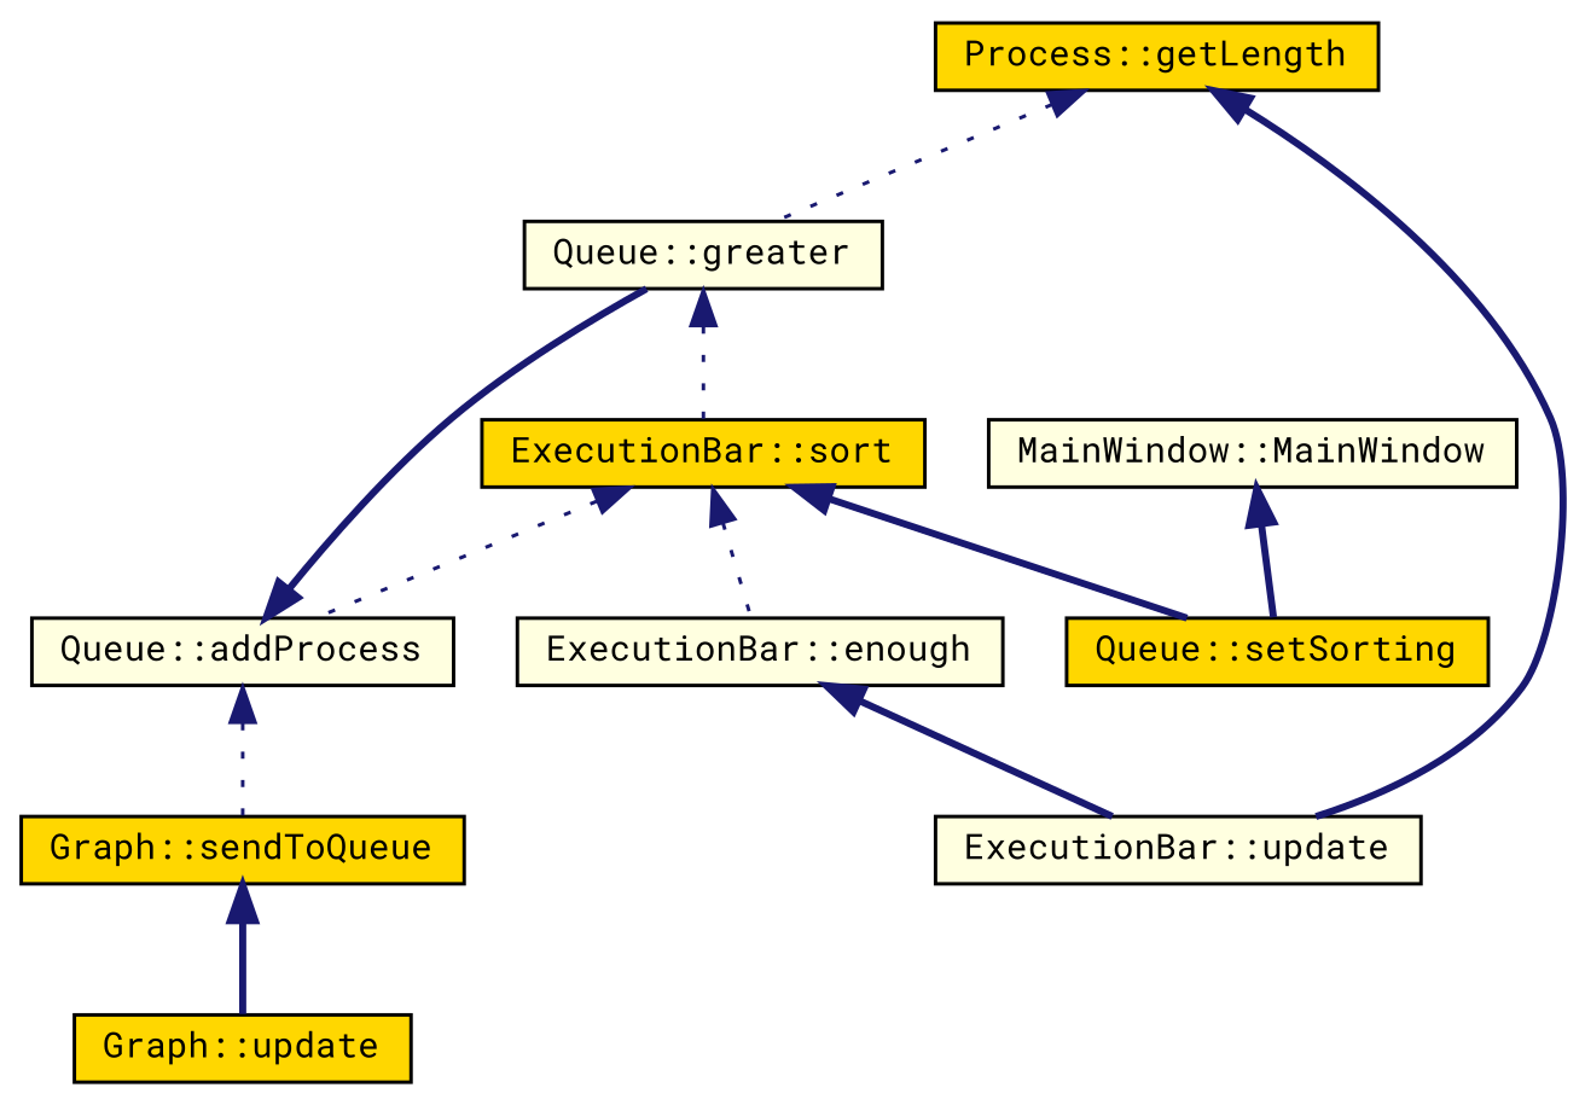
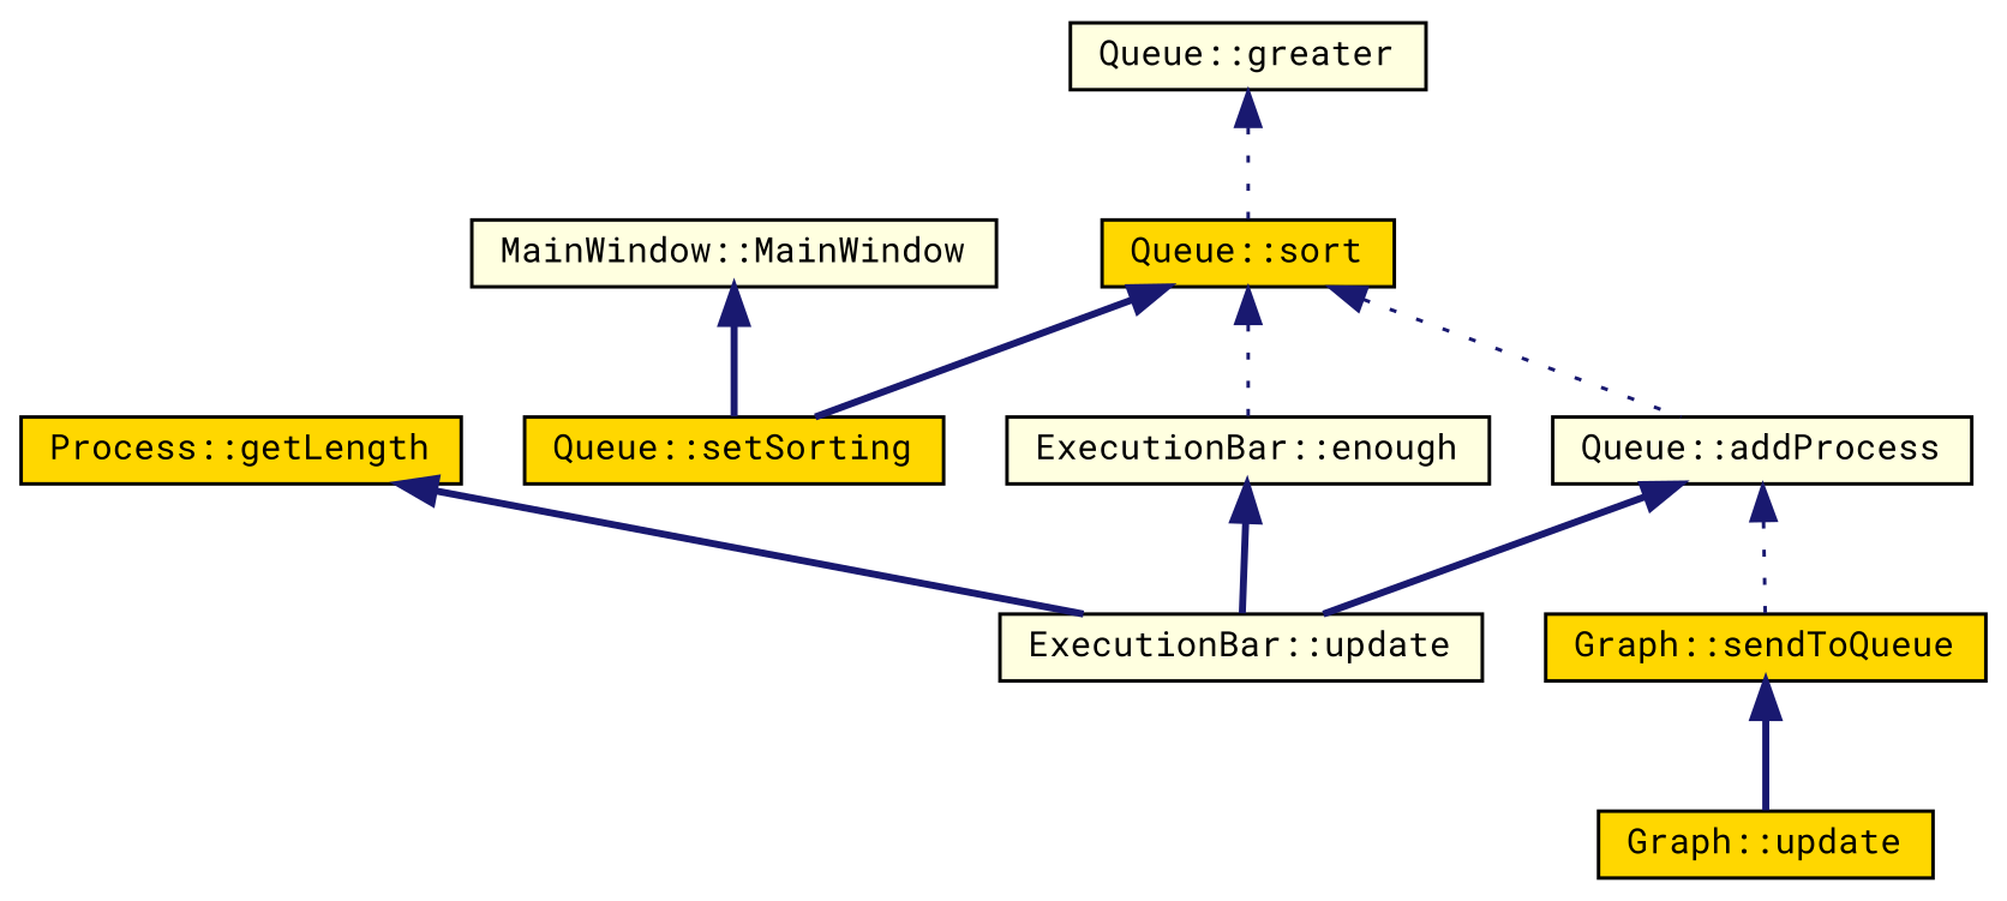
  digraph {
    fontname="Roboto Mono"
    rankdir=TB
    node [color=black fillcolor=gold fontname="Roboto Mono" fontsize=10 shape=record style=filled]
    edge [color=midnightblue dir=back fontname="Roboto Mono" fontsize=10 labelfontname=Helvetica labelfontsize=10 style=bold]
    n1 [fontcolor=black height=0.2 label="Process::getLength" width=0.4]
    n2 [fillcolor=lightyellow height=0.2 label="ExecutionBar::update" width=0.4]
    n3 [fillcolor=lightyellow height=0.2 label="Queue::greater" width=0.4]
    n4 [fillcolor=lightyellow height=0.2 label="ExecutionBar::enough" width=0.4]
-   n5 [height=0.2 label="ExecutionBar::sort" width=0.4]
+   n5 [height=0.2 label="Queue::sort" width=0.4]
    n6 [fillcolor=lightyellow height=0.2 label="Queue::addProcess" width=0.4]
    n7 [height=0.2 label="Queue::setSorting" width=0.4]
    n8 [height=0.2 label="Graph::sendToQueue" width=0.4]
    n9 [height=0.2 label="Graph::update" width=0.4]
    n10 [fillcolor=lightyellow height=0.2 label="MainWindow::MainWindow" width=0.4]
    n1 -> n2
-   n1 -> n3 [style=dotted]
    n3 -> n5 [style=dotted]
    n4 -> n2
    n5 -> n4 [style=dotted]
    n5 -> n6 [style=dotted]
    n5 -> n7
-   n6 -> n3
+   n6 -> n2
    n6 -> n8 [style=dotted]
    n8 -> n9
    n10 -> n7
  }
